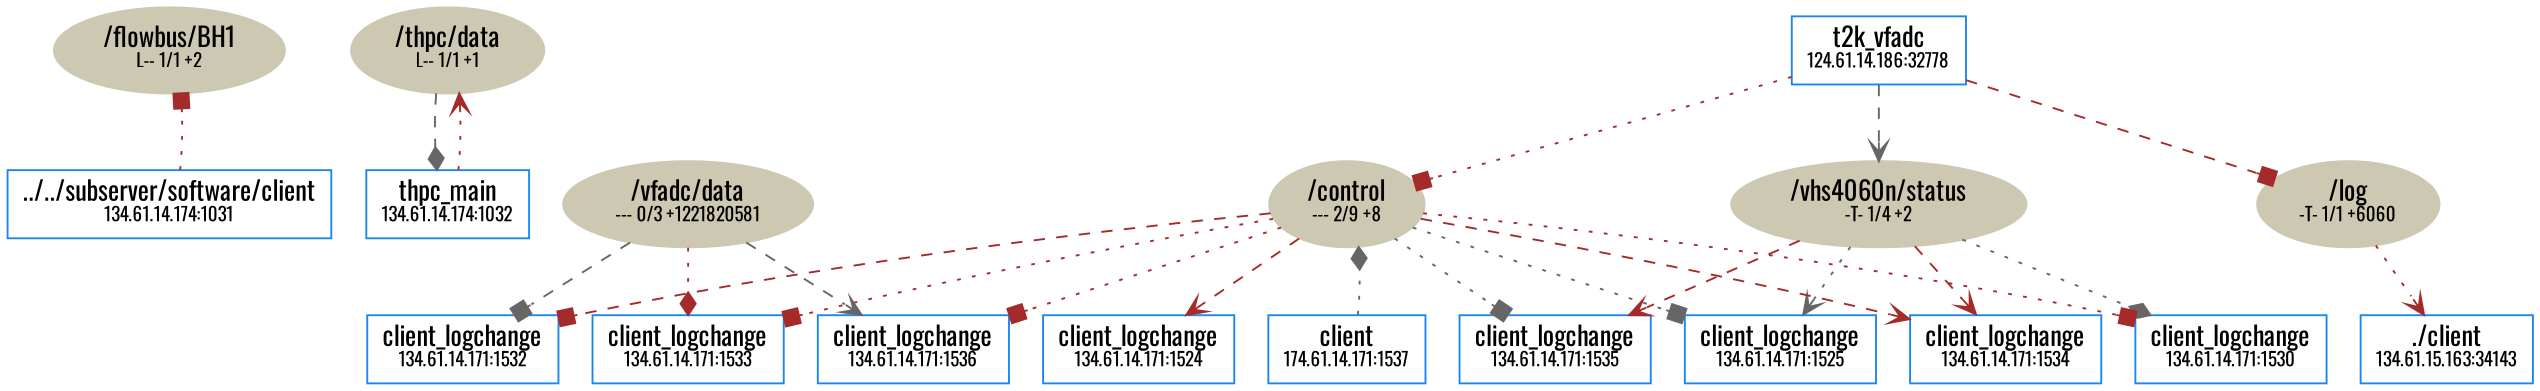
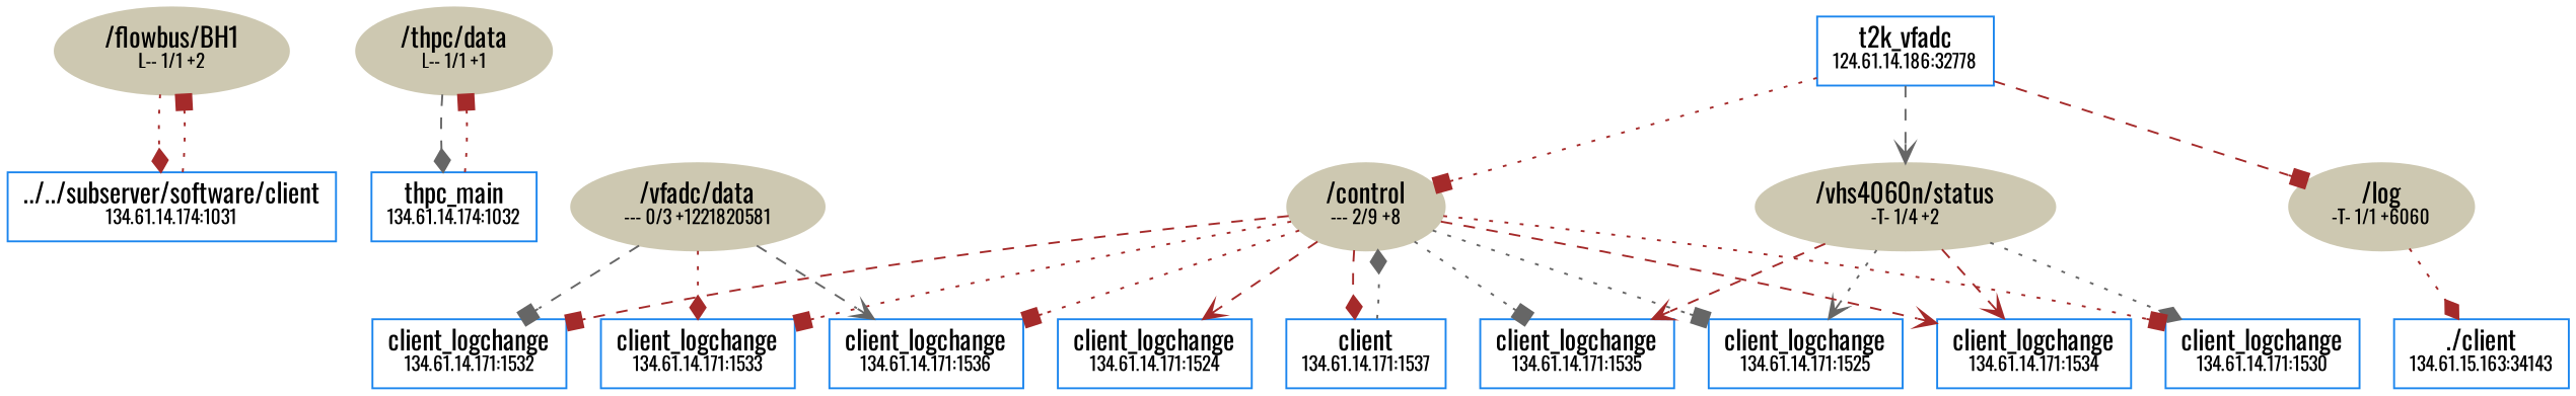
  digraph {
    fontname=Oswald
    node [color=dodgerblue2 fontname=Oswald shape=box style=solid]
    edge [arrowhead=box color=brown fontname=Oswald style=dotted]
    n1 [color=cornsilk3 label=</flowbus/BH1<BR/><FONT POINT-SIZE="10">L-- 1/1 +2</FONT>> shape=ellipse style=filled]
    n2 [label=<../../subserver/software/client<BR/><FONT POINT-SIZE="10">134.61.14.174:1031</FONT>>]
    n3 [color=cornsilk3 label=</thpc/data<BR/><FONT POINT-SIZE="10">L-- 1/1 +1</FONT>> shape=ellipse style=filled]
    n4 [label=<thpc_main<BR/><FONT POINT-SIZE="10">134.61.14.174:1032</FONT>>]
    n5 [color=cornsilk3 label=</vhs4060n/status<BR/><FONT POINT-SIZE="10">-T- 1/4 +2</FONT>> shape=ellipse style=filled]
    n6 [label=<client_logchange<BR/><FONT POINT-SIZE="10">134.61.14.171:1525</FONT>>]
    n7 [label=<client_logchange<BR/><FONT POINT-SIZE="10">134.61.14.171:1534</FONT>>]
    n8 [label=<client_logchange<BR/><FONT POINT-SIZE="10">134.61.14.171:1530</FONT>>]
    n9 [label=<client_logchange<BR/><FONT POINT-SIZE="10">134.61.14.171:1535</FONT>>]
    n10 [color=cornsilk3 label=</control<BR/><FONT POINT-SIZE="10">--- 2/9 +8</FONT>> shape=ellipse style=filled]
    n11 [label=<client_logchange<BR/><FONT POINT-SIZE="10">134.61.14.171:1524</FONT>>]
    n12 [label=<client_logchange<BR/><FONT POINT-SIZE="10">134.61.14.171:1532</FONT>>]
    n13 [label=<client_logchange<BR/><FONT POINT-SIZE="10">134.61.14.171:1533</FONT>>]
    n14 [label=<client_logchange<BR/><FONT POINT-SIZE="10">134.61.14.171:1536</FONT>>]
-   n15 [label=<client<BR/><FONT POINT-SIZE="10">174.61.14.171:1537</FONT>>]
+   n15 [label=<client<BR/><FONT POINT-SIZE="10">134.61.14.171:1537</FONT>>]
    n16 [color=cornsilk3 label=</log<BR/><FONT POINT-SIZE="10">-T- 1/1 +6060</FONT>> shape=ellipse style=filled]
    n17 [label=<./client<BR/><FONT POINT-SIZE="10">134.61.15.163:34143</FONT>>]
    n18 [color=cornsilk3 label=</vfadc/data<BR/><FONT POINT-SIZE="10">--- 0/3 +1221820581</FONT>> shape=ellipse style=filled]
    n19 [label=<t2k_vfadc<BR/><FONT POINT-SIZE="10">124.61.14.186:32778</FONT>>]
+   n1 -> n2 [arrowhead=diamond]
    n2 -> n1
    n3 -> n4 [arrowhead=diamond color=gray40 style=dashed]
-   n4 -> n3 [arrowhead=vee]
+   n4 -> n3
    n5 -> n6 [arrowhead=vee color=gray40]
    n5 -> n7 [arrowhead=vee style=dashed]
    n5 -> n8 [arrowhead=diamond color=gray40]
    n5 -> n9 [arrowhead=vee style=dashed]
    n10 -> n6 [color=gray40]
    n10 -> n7 [arrowhead=vee style=dashed]
    n10 -> n8
    n10 -> n9 [color=gray40]
    n10 -> n11 [arrowhead=vee style=dashed]
    n10 -> n12 [style=dashed]
    n10 -> n13
    n10 -> n14
+   n10 -> n15 [arrowhead=diamond style=dashed]
    n15 -> n10 [arrowhead=diamond color=gray40]
-   n16 -> n17 [arrowhead=vee]
+   n16 -> n17 [arrowhead=diamond]
    n18 -> n12 [color=gray40 style=dashed]
    n18 -> n13 [arrowhead=diamond]
    n18 -> n14 [arrowhead=vee color=gray40 style=dashed]
    n19 -> n5 [arrowhead=vee color=gray40 style=dashed]
    n19 -> n10
    n19 -> n16 [style=dashed]
  }
